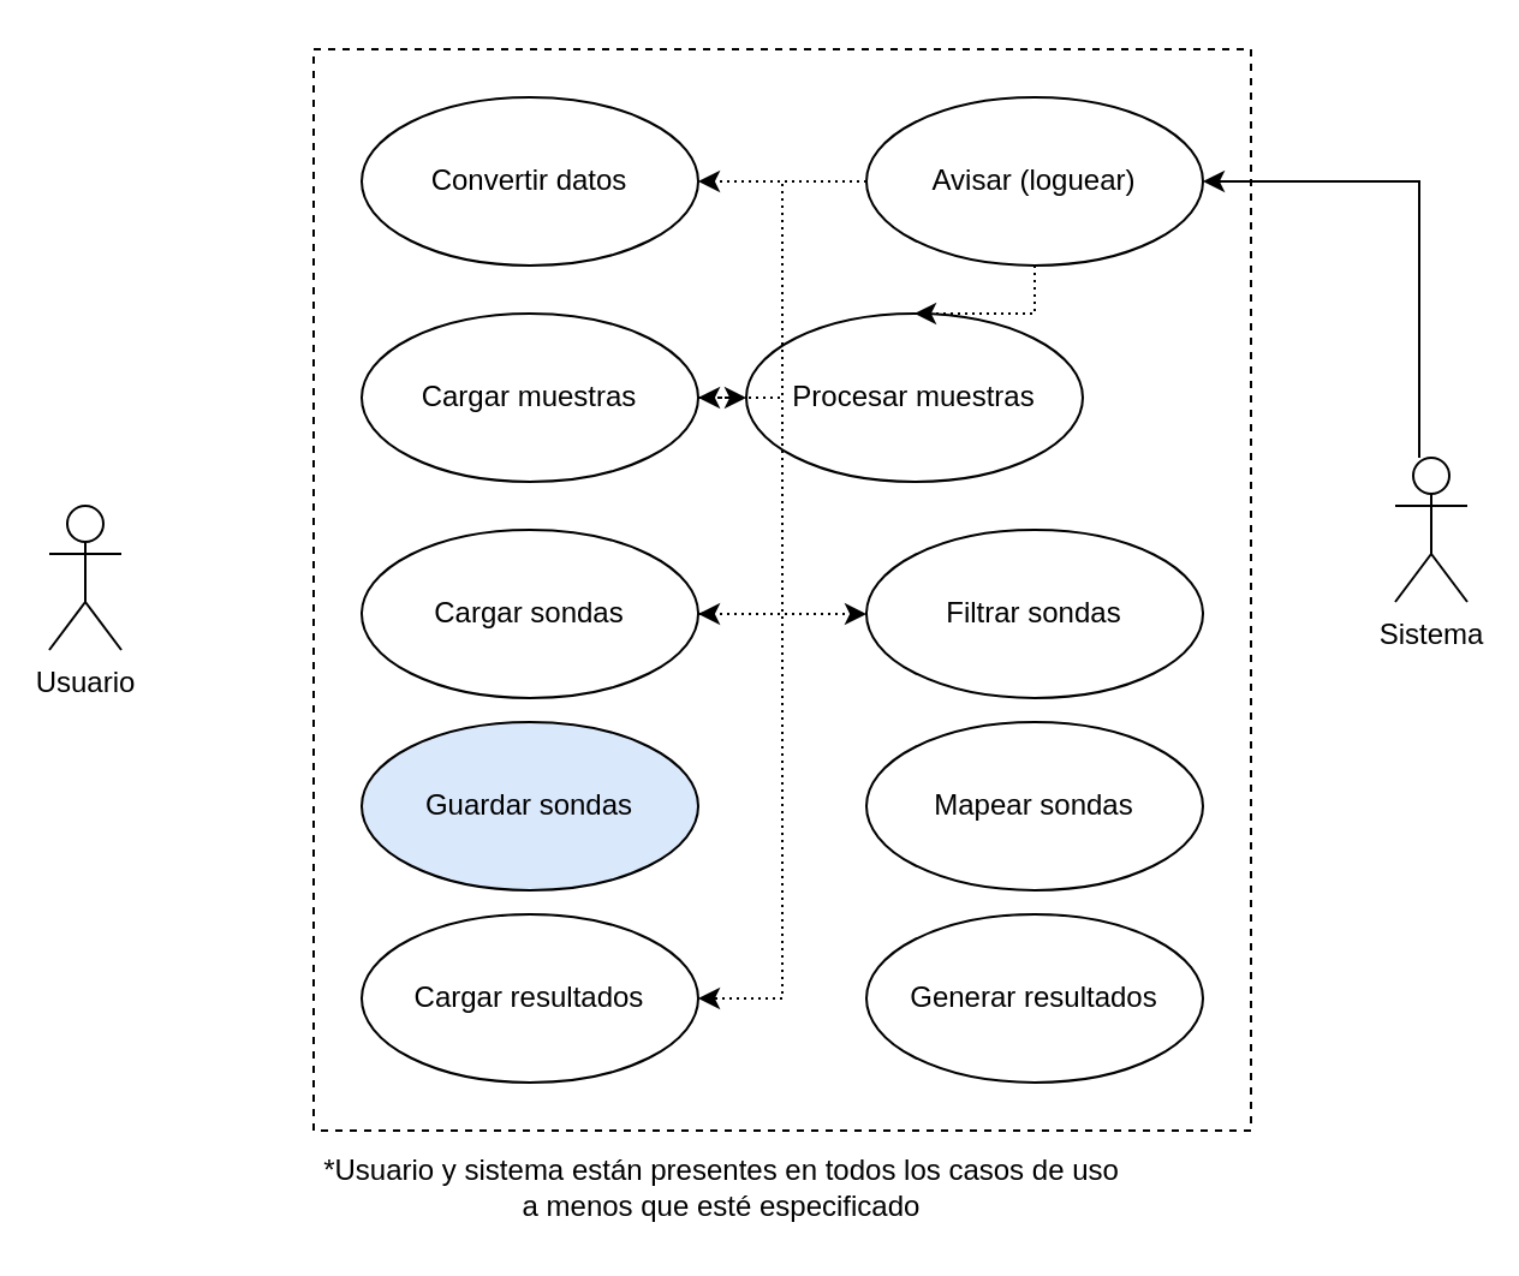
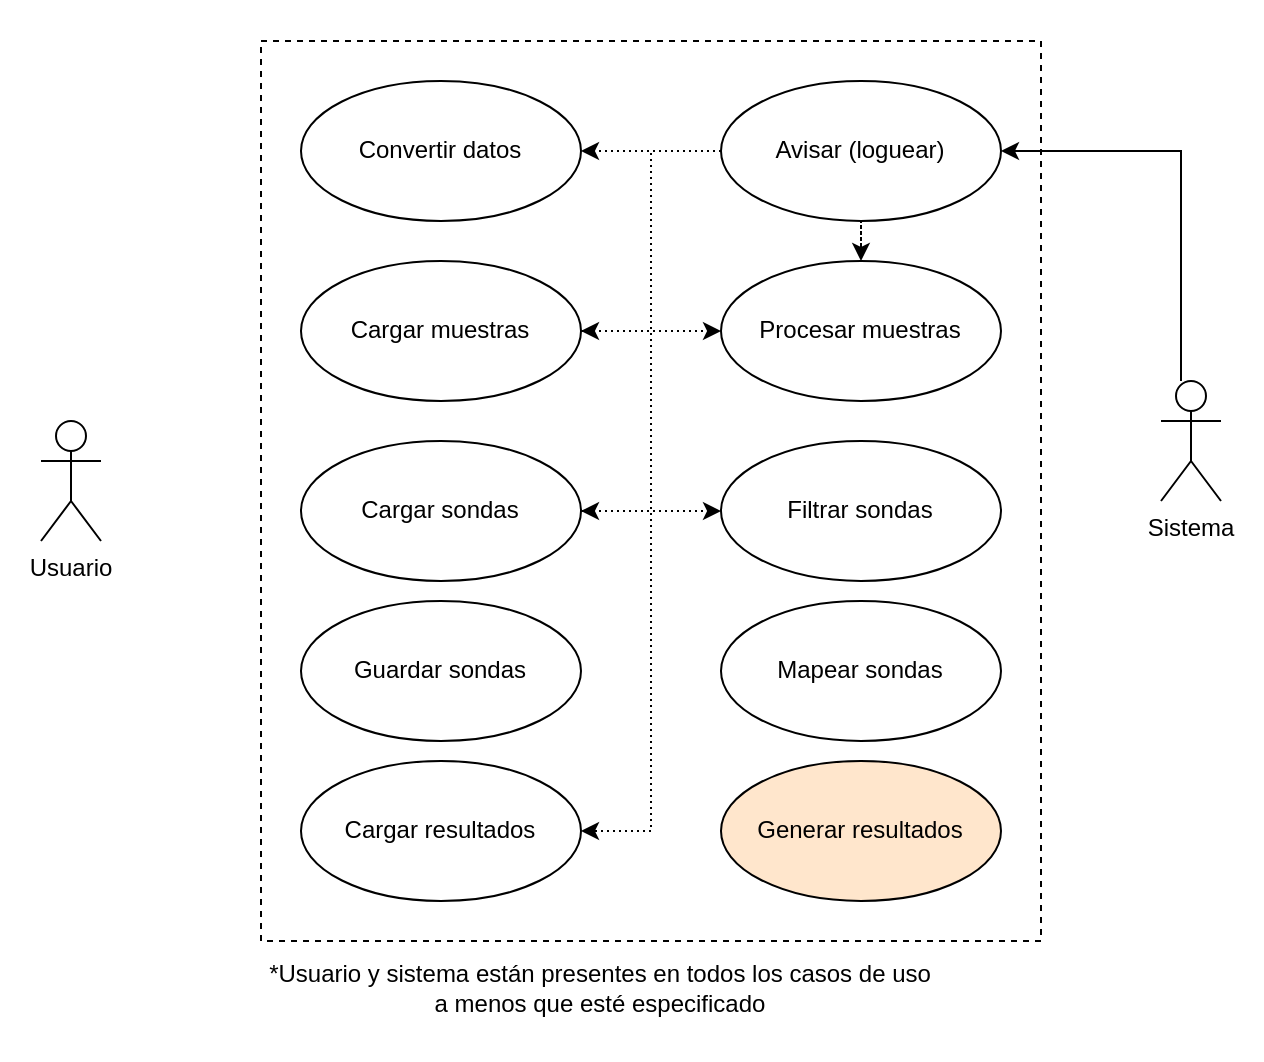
  <mxCell id="0" />
  <mxCell id="1" parent="0" />
  <mxCell id="2" style="edgeStyle=orthogonalEdgeStyle;rounded=0;orthogonalLoop=1;jettySize=auto;html=1;dashed=1;dashPattern=1 2;" edge="1" parent="1" source="22" target="10"><mxGeometry relative="1" as="geometry" /></mxCell>
  <mxCell id="3" value="" style="text;strokeColor=default;fillColor=none;align=left;verticalAlign=middle;spacingTop=-1;spacingLeft=4;spacingRight=4;rotatable=0;labelPosition=right;points=[];portConstraint=eastwest;strokeWidth=1;dashed=1;" vertex="1" parent="1"><mxGeometry x="130" y="20" width="390" height="450" as="geometry" /></mxCell>
  <mxCell id="4" value="Usuario" style="shape=umlActor;verticalLabelPosition=bottom;verticalAlign=top;html=1;" vertex="1" parent="1"><mxGeometry x="20" y="210" width="30" height="60" as="geometry" /></mxCell>
  <mxCell id="5" value="Convertir datos" style="ellipse;whiteSpace=wrap;html=1;" vertex="1" parent="1"><mxGeometry x="150" y="40" width="140" height="70" as="geometry" /></mxCell>
- <mxCell id="6" value="Procesar muestras" style="ellipse;whiteSpace=wrap;html=1;" vertex="1" parent="1"><mxGeometry x="310" y="130" width="140" height="70" as="geometry" /></mxCell>
- <mxCell id="7" value="Guardar sondas" style="ellipse;whiteSpace=wrap;html=1;fillColor=#dae8fc;" vertex="1" parent="1"><mxGeometry x="150" y="300" width="140" height="70" as="geometry" /></mxCell>
+ <mxCell id="6" value="Procesar muestras" style="ellipse;whiteSpace=wrap;html=1;" vertex="1" parent="1"><mxGeometry x="360" y="130" width="140" height="70" as="geometry" /></mxCell>
+ <mxCell id="7" value="Guardar sondas" style="ellipse;whiteSpace=wrap;html=1;" vertex="1" parent="1"><mxGeometry x="150" y="300" width="140" height="70" as="geometry" /></mxCell>
  <mxCell id="8" style="edgeStyle=orthogonalEdgeStyle;rounded=0;orthogonalLoop=1;jettySize=auto;html=1;" edge="1" parent="1" source="9" target="20"><mxGeometry relative="1" as="geometry"><Array as="points"><mxPoint x="590" y="75" /></Array></mxGeometry></mxCell>
  <mxCell id="9" value="Sistema" style="shape=umlActor;verticalLabelPosition=bottom;verticalAlign=top;html=1;" vertex="1" parent="1"><mxGeometry x="580" y="190" width="30" height="60" as="geometry" /></mxCell>
  <mxCell id="10" value="Filtrar sondas" style="ellipse;whiteSpace=wrap;html=1;" vertex="1" parent="1"><mxGeometry x="360" y="220" width="140" height="70" as="geometry" /></mxCell>
  <mxCell id="11" value="Cargar resultados" style="ellipse;whiteSpace=wrap;html=1;" vertex="1" parent="1"><mxGeometry x="150" y="380" width="140" height="70" as="geometry" /></mxCell>
- <mxCell id="12" value="Generar resultados" style="ellipse;whiteSpace=wrap;html=1;" vertex="1" parent="1"><mxGeometry x="360" y="380" width="140" height="70" as="geometry" /></mxCell>
+ <mxCell id="12" value="Generar resultados" style="ellipse;whiteSpace=wrap;html=1;fillColor=#ffe6cc;" vertex="1" parent="1"><mxGeometry x="360" y="380" width="140" height="70" as="geometry" /></mxCell>
  <mxCell id="13" value="*Usuario y sistema están presentes en todos los casos de uso&lt;br&gt;a menos que esté especificado" style="text;html=1;strokeColor=none;fillColor=none;align=center;verticalAlign=middle;whiteSpace=wrap;rounded=0;" vertex="1" parent="1"><mxGeometry x="130" y="479" width="340" height="30" as="geometry" /></mxCell>
  <mxCell id="14" style="edgeStyle=orthogonalEdgeStyle;rounded=0;orthogonalLoop=1;jettySize=auto;html=1;dashed=1;dashPattern=1 2;" edge="1" parent="1" source="21" target="6"><mxGeometry relative="1" as="geometry" /></mxCell>
  <mxCell id="15" style="edgeStyle=orthogonalEdgeStyle;rounded=0;orthogonalLoop=1;jettySize=auto;html=1;entryX=1;entryY=0.5;entryDx=0;entryDy=0;dashed=1;dashPattern=1 2;" edge="1" parent="1" source="20" target="5"><mxGeometry relative="1" as="geometry" /></mxCell>
  <mxCell id="16" style="edgeStyle=orthogonalEdgeStyle;rounded=0;orthogonalLoop=1;jettySize=auto;html=1;entryX=1;entryY=0.5;entryDx=0;entryDy=0;dashed=1;dashPattern=1 2;" edge="1" parent="1" source="20" target="21"><mxGeometry relative="1" as="geometry" /></mxCell>
  <mxCell id="17" style="edgeStyle=orthogonalEdgeStyle;rounded=0;orthogonalLoop=1;jettySize=auto;html=1;entryX=1;entryY=0.5;entryDx=0;entryDy=0;dashed=1;dashPattern=1 2;" edge="1" parent="1" source="20" target="22"><mxGeometry relative="1" as="geometry" /></mxCell>
  <mxCell id="18" style="edgeStyle=orthogonalEdgeStyle;rounded=0;orthogonalLoop=1;jettySize=auto;html=1;entryX=1;entryY=0.5;entryDx=0;entryDy=0;dashed=1;dashPattern=1 2;" edge="1" parent="1" source="20" target="11"><mxGeometry relative="1" as="geometry" /></mxCell>
  <mxCell id="19" style="edgeStyle=orthogonalEdgeStyle;rounded=0;orthogonalLoop=1;jettySize=auto;html=1;dashed=1;dashPattern=1 2;" edge="1" parent="1" source="20" target="6"><mxGeometry relative="1" as="geometry" /></mxCell>
  <mxCell id="20" value="Avisar (loguear)" style="ellipse;whiteSpace=wrap;html=1;" vertex="1" parent="1"><mxGeometry x="360" y="40" width="140" height="70" as="geometry" /></mxCell>
  <mxCell id="21" value="Cargar muestras" style="ellipse;whiteSpace=wrap;html=1;" vertex="1" parent="1"><mxGeometry x="150" y="130" width="140" height="70" as="geometry" /></mxCell>
  <mxCell id="22" value="Cargar sondas" style="ellipse;whiteSpace=wrap;html=1;" vertex="1" parent="1"><mxGeometry x="150" y="220" width="140" height="70" as="geometry" /></mxCell>
  <mxCell id="23" value="Mapear sondas" style="ellipse;whiteSpace=wrap;html=1;" vertex="1" parent="1"><mxGeometry x="360" y="300" width="140" height="70" as="geometry" /></mxCell>
